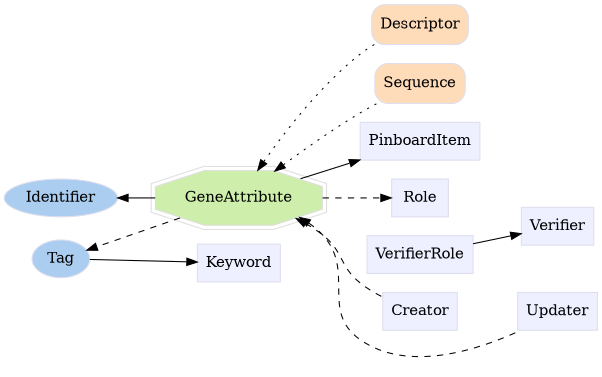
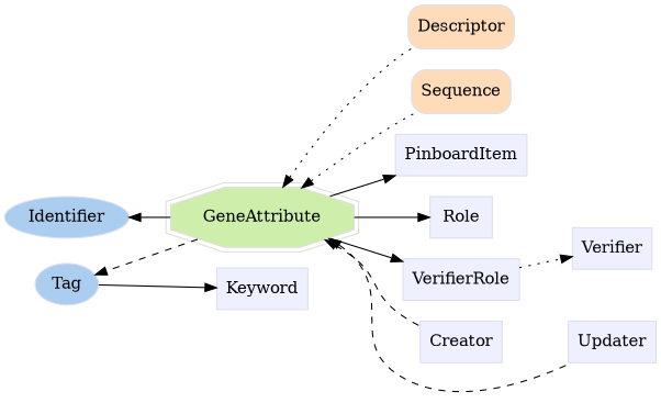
  digraph {
    rankdir=LR
    node [color="#dddeee" fillcolor="#eeefff" group=supporting shape=box style=filled]
    n1 [fillcolor="#abcdef" group=annotator height=0.5 label=Identifier shape=oval width=1.1916]
    n2 [fillcolor="#abcdef" group=annotator height=0.5 label=Tag shape=oval width=0.75]
    n3 [fillcolor="#fedcba" group=core height=0.51389 label=Descriptor shape=Mrecord width=1.0278]
    n4 [fillcolor="#fedcba" group=core height=0.51389 label=Sequence shape=Mrecord width=0.94444]
    n5 [color="#dedede" fillcolor="#cdefab" group=target height=0.61111 label=GeneAttribute shape=doubleoctagon width=1.948]
    n6 [height=0.5 label=Keyword width=0.93056]
    n7 [height=0.5 label=PinboardItem width=1.2639]
    n8 [height=0.5 label=Role width=0.75]
    n9 [height=0.5 label=VerifierRole width=1.1528]
    n10 [height=0.5 label=Verifier width=0.79167]
    n11 [height=0.5 label=Creator width=0.79167]
    n12 [height=0.5 label=Updater width=0.83333]
    subgraph sub_1 {
      rank=min
      n1
      n2
    }
    subgraph sub_2 {
      n3
      n4
    }
    subgraph sub_3 {
      n5
      n6
      n7
      n8
      n9
      n10
      n11
      n12
    }
    n2 -> n6 [style=solid]
    n5 -> n1
    n5 -> n2 [style=dashed]
    n5 -> n3 [dir=back style=dotted]
    n5 -> n4 [dir=back style=dotted]
    n5 -> n7
-   n5 -> n8 [style=dashed]
+   n5 -> n8
+   n5 -> n9
    n5 -> n11 [dir=back style=dashed]
    n5 -> n12 [dir=back style=dashed]
    n8 -> n10 [style=invis]
-   n9 -> n10 [style=solid]
+   n9 -> n10 [style=dotted]
    n11 -> n12 [style=invis]
  }
